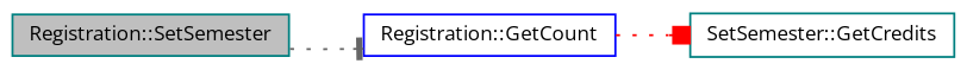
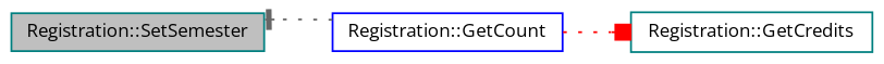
  digraph {
    fontname="Open Sans"
    rankdir=LR
    node [color=teal fillcolor=white fontname="Open Sans" fontsize=10 shape=record style=filled]
    edge [fontname="Open Sans" fontsize=10 labelfontname=Helvetica labelfontsize=10 style=dotted]
    n1 [fillcolor=grey75 fontcolor=black height=0.2 label="Registration::SetSemester" width=0.4]
    n2 [color=blue height=0.2 label="Registration::GetCount" width=0.4]
-   n3 [height=0.2 label="SetSemester::GetCredits" width=0.4]
-   n1 -> n2 [arrowhead=tee color=gray40]
+   n3 [height=0.2 label="Registration::GetCredits" width=0.4]
+   n2 -> n1 [arrowhead=tee color=gray40]
    n2 -> n3 [arrowhead=box color=red]
  }
